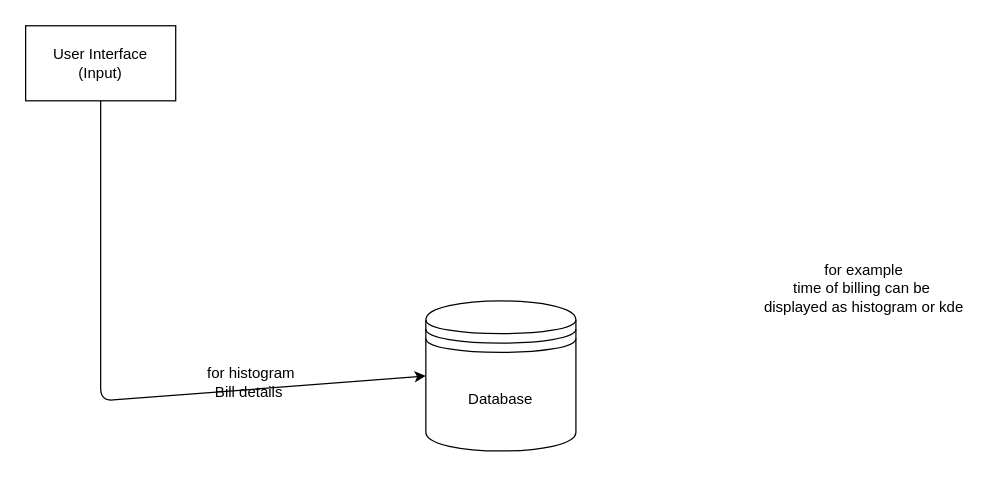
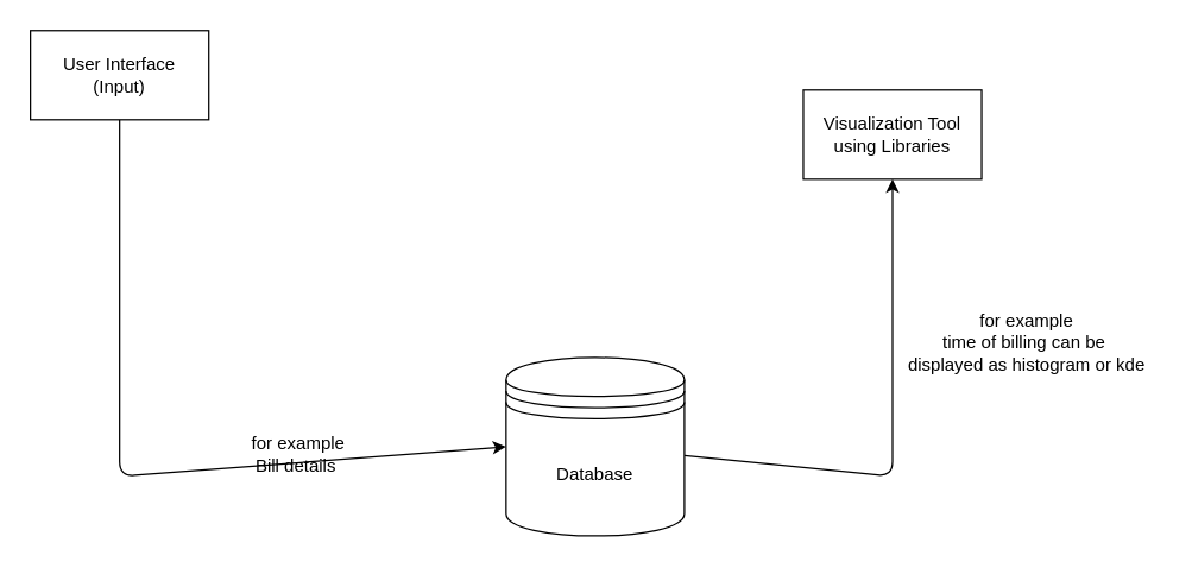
  <mxCell id="0" />
  <mxCell id="1" parent="0" />
+ <mxCell id="2" style="edgeStyle=none;html=1;entryX=0.5;entryY=1;entryDx=0;entryDy=0;" edge="1" parent="1" source="3" target="7"><mxGeometry relative="1" as="geometry"><Array as="points"><mxPoint x="600" y="320" /></Array></mxGeometry></mxCell>
  <mxCell id="3" value="Database" style="shape=datastore;whiteSpace=wrap;html=1;" vertex="1" parent="1"><mxGeometry x="340" y="240" width="120" height="120" as="geometry" /></mxCell>
  <mxCell id="4" style="edgeStyle=none;html=1;entryX=0;entryY=0.5;entryDx=0;entryDy=0;" edge="1" parent="1" source="5" target="3"><mxGeometry relative="1" as="geometry"><Array as="points"><mxPoint x="80" y="320" /></Array></mxGeometry></mxCell>
  <mxCell id="5" value="User Interface&lt;div&gt;(Input)&lt;/div&gt;" style="rounded=0;whiteSpace=wrap;html=1;" vertex="1" parent="1"><mxGeometry x="20" y="20" width="120" height="60" as="geometry" /></mxCell>
- <mxCell id="6" value="&lt;div&gt;for histogram&lt;/div&gt;Bill details&amp;nbsp;" style="text;html=1;align=center;verticalAlign=middle;resizable=0;points=[];autosize=1;strokeColor=none;fillColor=none;" vertex="1" parent="1"><mxGeometry x="155" y="285" width="90" height="40" as="geometry" /></mxCell>
+ <mxCell id="6" value="&lt;div&gt;for example&lt;/div&gt;Bill details&amp;nbsp;" style="text;html=1;align=center;verticalAlign=middle;resizable=0;points=[];autosize=1;strokeColor=none;fillColor=none;" vertex="1" parent="1"><mxGeometry x="155" y="285" width="90" height="40" as="geometry" /></mxCell>
+ <mxCell id="7" value="Visualization Tool using Libraries" style="rounded=0;whiteSpace=wrap;html=1;" vertex="1" parent="1"><mxGeometry x="540" y="60" width="120" height="60" as="geometry" /></mxCell>
  <mxCell id="8" value="for example&lt;div&gt;time of billing can be&amp;nbsp;&lt;/div&gt;&lt;div&gt;displayed as histogram or kde&lt;/div&gt;" style="text;html=1;align=center;verticalAlign=middle;resizable=0;points=[];autosize=1;strokeColor=none;fillColor=none;" vertex="1" parent="1"><mxGeometry x="600" y="200" width="180" height="60" as="geometry" /></mxCell>
